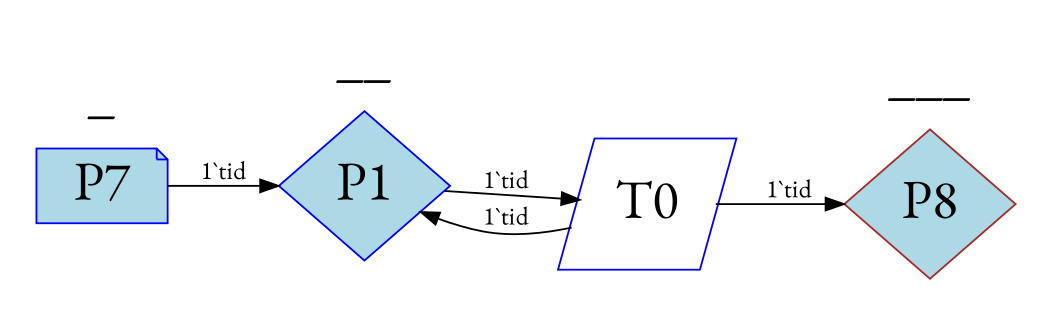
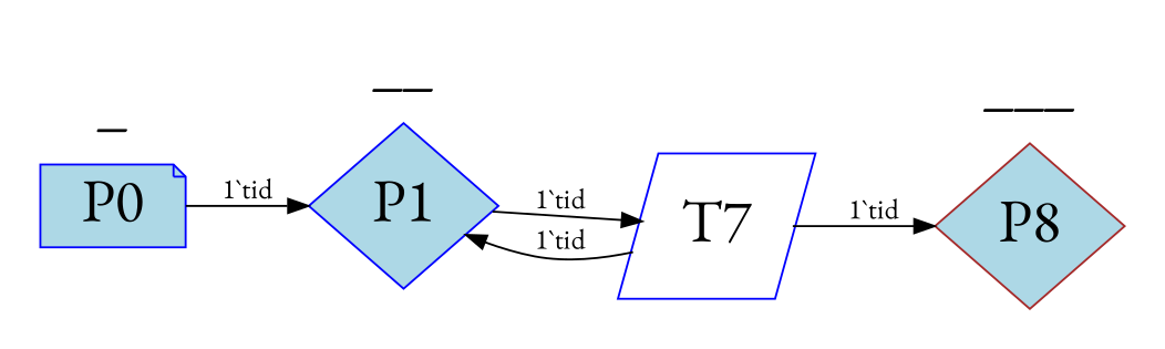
  digraph {
    fontname="EB Garamond"
    rankdir=LR
    node [color=blue fillcolor=lightblue fontname="EB Garamond" fontsize=30 shape=diamond style=filled]
    edge [fontname="EB Garamond"]
-   P0 [shape=note width=1 label=P7]
+   P0 [shape=note width=1]
    P1 [width=1]
    n3 [color=brown label=P8 width=1]
-   T0 [height=1 shape=parallelogram width=1 fillcolor="" style=""]
+   T0 [height=1 shape=parallelogram width=1 label=T7 fillcolor="" style=""]
    subgraph cluster_1 {
      color=white
      fontsize=30
      label=_
      P0
    }
    subgraph cluster_2 {
      color=white
      fontsize=30
      label=__
      P1
    }
    subgraph cluster_3 {
      color=white
      fontsize=30
      label=___
      n3
    }
    P0 -> P1 [label="1`tid"]
    P1 -> T0 [label="1`tid"]
    T0 -> P1 [label="1`tid"]
    T0 -> n3 [label="1`tid"]
  }
